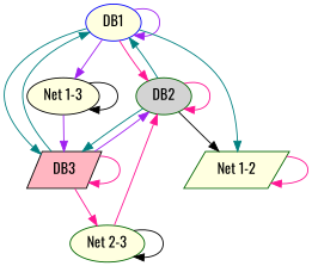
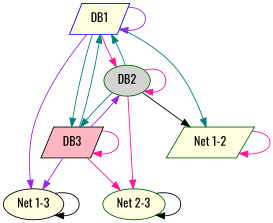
  digraph {
    fontname=Oswald
    node [color=darkgreen fillcolor=lightyellow fontname=Oswald func=copy shape=parallelogram style=filled]
    edge [color=deeppink fontname=Oswald]
-   n1 [color=blue func="copy(DB1) & ((one(Net12) & one(DB2)) | (one(Net13) & one(DB3)))" label=DB1 shape=ellipse]
+   n1 [color=blue func="copy(DB1) & ((one(Net12) & one(DB2)) | (one(Net13) & one(DB3)))" label=DB1]
    n2 [fillcolor=lightgrey func="copy(DB2) & ((one(Net12) & one(DB1)) | (one(Net23) & one(DB3)))" label=DB2 shape=ellipse]
    n3 [color=black fillcolor=lightpink func="copy(DB3) & ((one(Net13) & one(DB1)) | (one(Net23) & one(DB2)))" label=DB3]
    n4 [label="Net 1-2"]
    n5 [color=black label="Net 1-3" shape=ellipse]
    n6 [label="Net 2-3" shape=ellipse]
    n1 -> n1 [color=purple]
    n1 -> n2
    n1 -> n3 [color=teal]
    n1 -> n4 [color=teal]
    n1 -> n5 [color=purple]
    n2 -> n1 [color=teal]
    n2 -> n2
    n2 -> n3 [color=teal]
    n2 -> n4 [color=black]
-   n6 -> n2
+   n2 -> n6
    n3 -> n1 [color=teal]
    n3 -> n2 [color=purple]
    n3 -> n3
-   n5 -> n3 [color=purple]
+   n3 -> n5 [color=purple]
    n3 -> n6
    n4 -> n4
    n5 -> n5 [color=black]
    n6 -> n6 [color=black]
  }
